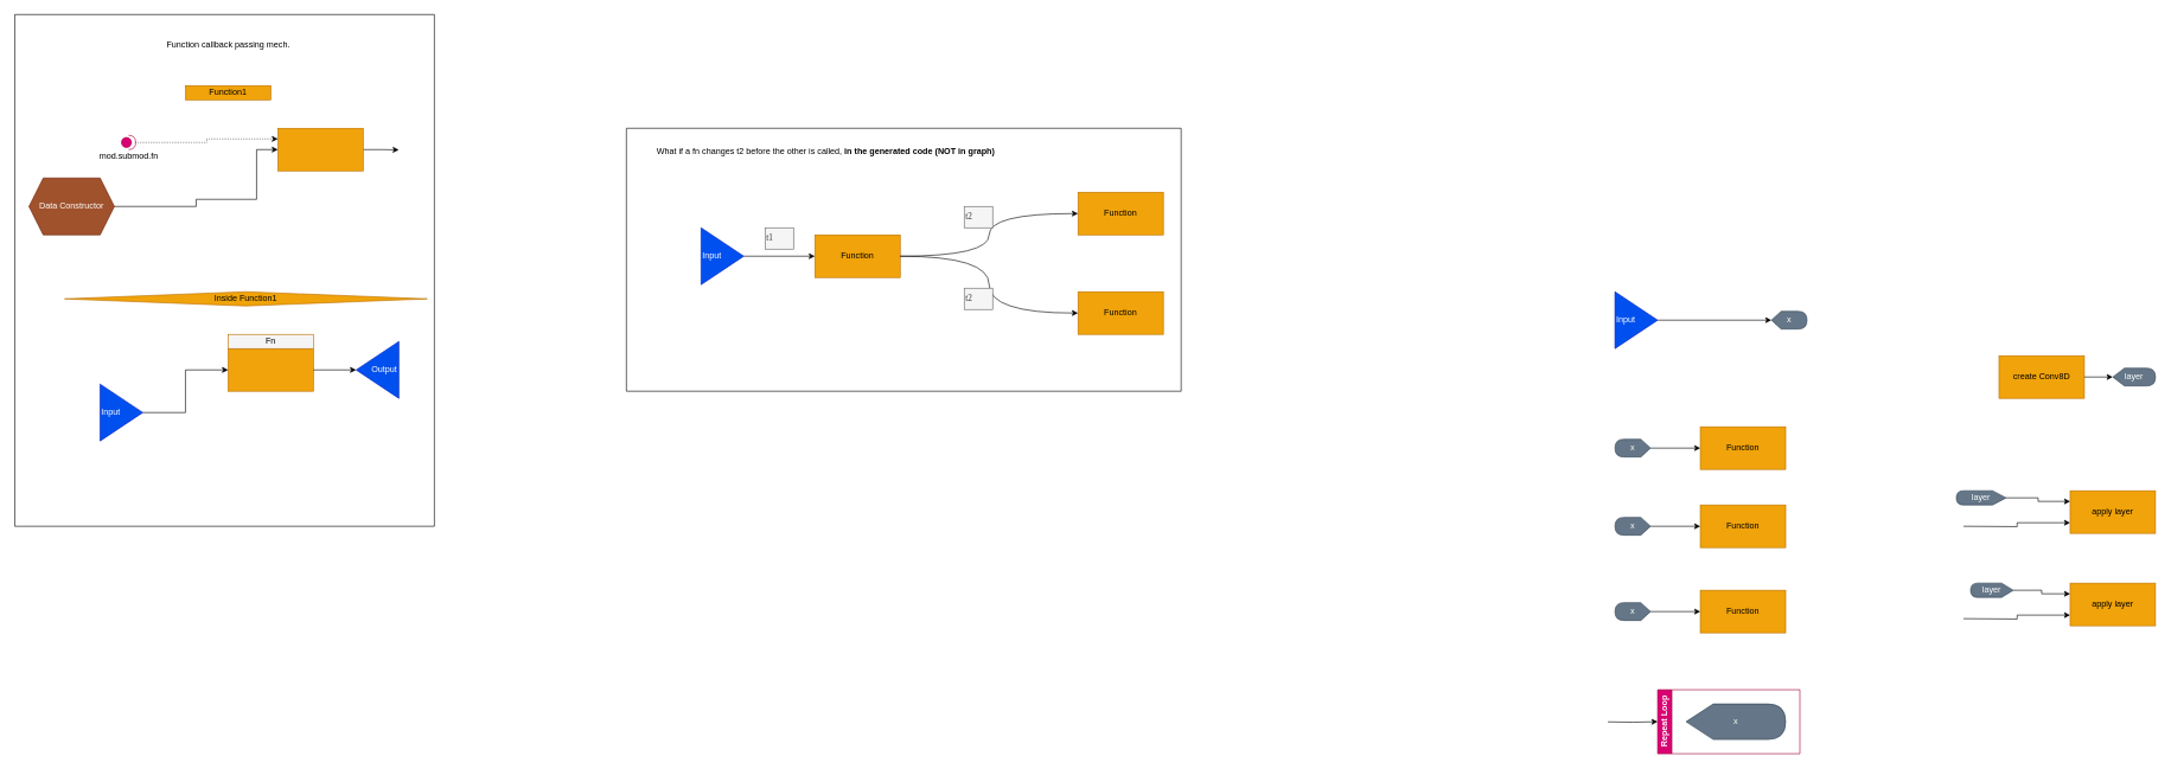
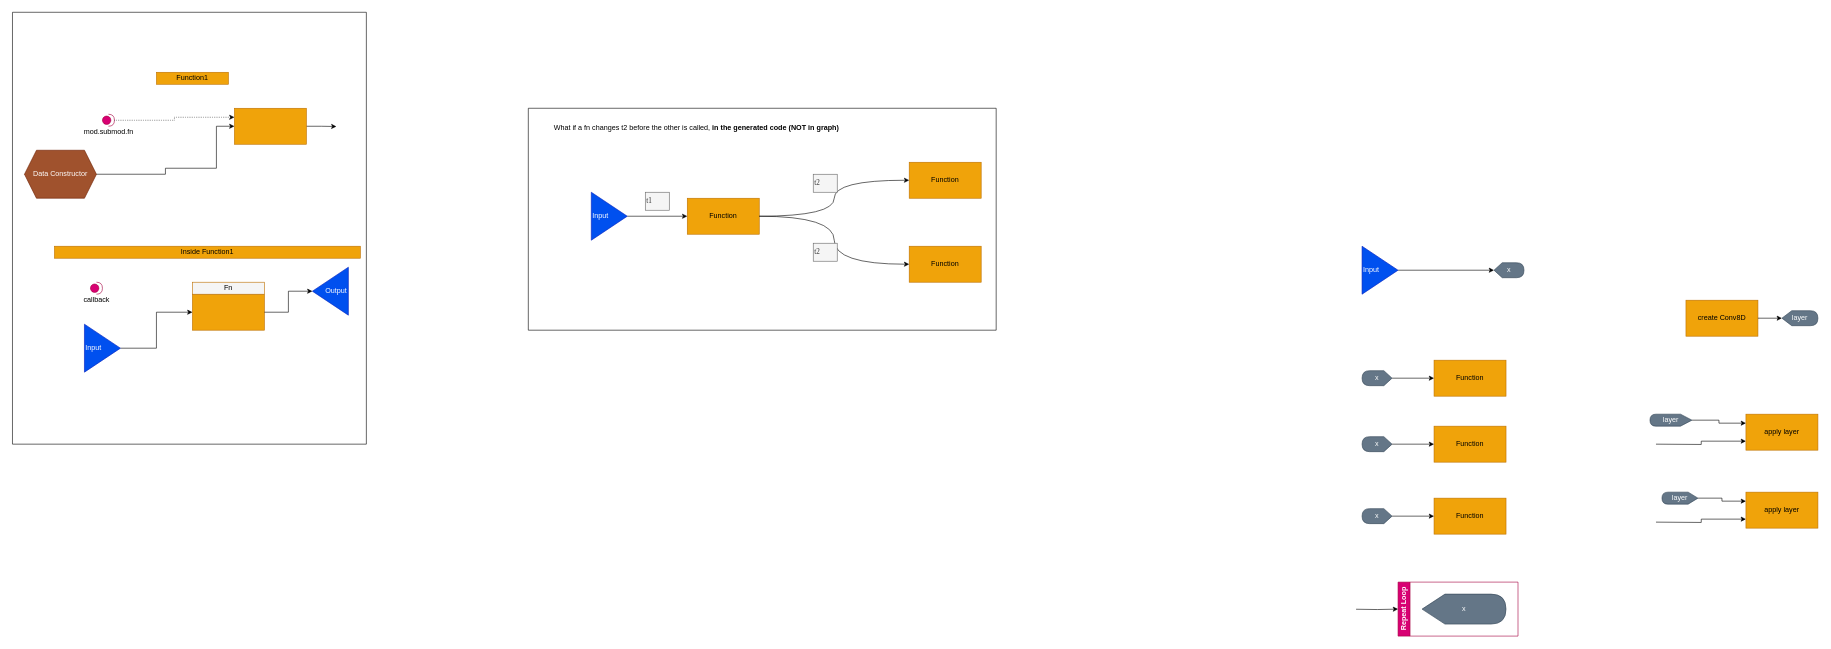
  <mxCell id="0" />
  <mxCell id="1" parent="0" />
  <mxCell id="2" value="" style="swimlane;startSize=0;" vertex="1" parent="1"><mxGeometry x="20" y="20" width="590" height="720" as="geometry"><mxRectangle x="-690" y="40" width="50" height="40" as="alternateBounds" /></mxGeometry></mxCell>
  <mxCell id="3" value="&lt;font color=&quot;#000000&quot;&gt;mod.submod.fn&lt;/font&gt;" style="shape=providedRequiredInterface;html=1;verticalLabelPosition=bottom;sketch=0;fillColor=#d80073;fontColor=#ffffff;strokeColor=#A50040;" vertex="1" parent="2"><mxGeometry x="150" y="170" width="20" height="20" as="geometry" /></mxCell>
  <mxCell id="4" style="edgeStyle=orthogonalEdgeStyle;rounded=0;orthogonalLoop=1;jettySize=auto;html=1;exitX=1;exitY=0.5;exitDx=0;exitDy=0;" edge="1" parent="2" source="5"><mxGeometry relative="1" as="geometry"><mxPoint x="540" y="190.429" as="targetPoint" /></mxGeometry></mxCell>
  <mxCell id="5" value="" style="rounded=0;whiteSpace=wrap;html=1;fillColor=#f0a30a;fontColor=#000000;strokeColor=#BD7000;" vertex="1" parent="2"><mxGeometry x="370" y="160" width="120" height="60" as="geometry" /></mxCell>
  <mxCell id="6" style="edgeStyle=orthogonalEdgeStyle;rounded=0;orthogonalLoop=1;jettySize=auto;html=1;exitX=1;exitY=0.5;exitDx=0;exitDy=0;exitPerimeter=0;entryX=0;entryY=0.25;entryDx=0;entryDy=0;dashed=1;dashPattern=1 2;" edge="1" parent="2" source="3" target="5"><mxGeometry relative="1" as="geometry" /></mxCell>
  <mxCell id="7" value="" style="rounded=0;whiteSpace=wrap;html=1;fillColor=#f0a30a;fontColor=#000000;strokeColor=#BD7000;" vertex="1" parent="2"><mxGeometry x="300" y="470" width="120" height="60" as="geometry" /></mxCell>
  <mxCell id="8" value="Fn" style="rounded=0;whiteSpace=wrap;html=1;fillColor=#f5f5f5;fontColor=#000000;strokeColor=#BD7000;" vertex="1" parent="2"><mxGeometry x="300" y="450" width="120" height="20" as="geometry" /></mxCell>
+ <mxCell id="9" value="&lt;font color=&quot;#000000&quot;&gt;callback&lt;/font&gt;" style="shape=providedRequiredInterface;html=1;verticalLabelPosition=bottom;sketch=0;fillColor=#d80073;fontColor=#ffffff;strokeColor=#A50040;" vertex="1" parent="2"><mxGeometry x="130" y="450" width="20" height="20" as="geometry" /></mxCell>
  <mxCell id="10" value="Function1" style="rounded=0;whiteSpace=wrap;html=1;fillColor=#f0a30a;fontColor=#000000;strokeColor=#BD7000;" vertex="1" parent="2"><mxGeometry x="240" y="100" width="120" height="20" as="geometry" /></mxCell>
  <mxCell id="11" style="edgeStyle=orthogonalEdgeStyle;rounded=0;orthogonalLoop=1;jettySize=auto;html=1;exitX=1;exitY=0.5;exitDx=0;exitDy=0;entryX=0;entryY=0.5;entryDx=0;entryDy=0;" edge="1" parent="2" source="12" target="5"><mxGeometry relative="1" as="geometry"><Array as="points"><mxPoint x="255" y="270" /><mxPoint x="255" y="260" /><mxPoint x="340" y="260" /><mxPoint x="340" y="190" /></Array></mxGeometry></mxCell>
  <mxCell id="12" value="Data Constructor" style="shape=hexagon;perimeter=hexagonPerimeter2;whiteSpace=wrap;html=1;fixedSize=1;fillColor=#a0522d;fontColor=#ffffff;strokeColor=#6D1F00;" vertex="1" parent="2"><mxGeometry x="20" y="230" width="120" height="80" as="geometry" /></mxCell>
- <mxCell id="13" value="Inside Function1" style="rhombus;whiteSpace=wrap;html=1;fillColor=#f0a30a;fontColor=#000000;strokeColor=#BD7000;" vertex="1" parent="2"><mxGeometry x="70" y="390" width="510" height="20" as="geometry" /></mxCell>
+ <mxCell id="13" value="Inside Function1" style="rounded=0;whiteSpace=wrap;html=1;fillColor=#f0a30a;fontColor=#000000;strokeColor=#BD7000;" vertex="1" parent="2"><mxGeometry x="70" y="390" width="510" height="20" as="geometry" /></mxCell>
  <mxCell id="14" style="edgeStyle=orthogonalEdgeStyle;rounded=0;orthogonalLoop=1;jettySize=auto;html=1;exitX=1;exitY=0.5;exitDx=0;exitDy=0;entryX=0;entryY=0.5;entryDx=0;entryDy=0;" edge="1" parent="2" source="15" target="7"><mxGeometry relative="1" as="geometry"><mxPoint x="190" y="560" as="sourcePoint" /></mxGeometry></mxCell>
  <mxCell id="15" value="Input" style="triangle;whiteSpace=wrap;html=1;align=left;fillColor=#0050ef;fontColor=#ffffff;strokeColor=#001DBC;" vertex="1" parent="2"><mxGeometry x="120" y="520" width="60" height="80" as="geometry" /></mxCell>
- <mxCell id="16" value="Output" style="triangle;whiteSpace=wrap;html=1;direction=west;align=right;fillColor=#0050ef;fontColor=#ffffff;strokeColor=#001DBC;" vertex="1" parent="2"><mxGeometry x="480" y="460" width="60" height="80" as="geometry" /></mxCell>
+ <mxCell id="16" value="Output" style="triangle;whiteSpace=wrap;html=1;direction=west;align=right;fillColor=#0050ef;fontColor=#ffffff;strokeColor=#001DBC;" vertex="1" parent="2"><mxGeometry x="500" y="425" width="60" height="80" as="geometry" /></mxCell>
  <mxCell id="17" style="edgeStyle=orthogonalEdgeStyle;rounded=0;orthogonalLoop=1;jettySize=auto;html=1;exitX=1;exitY=0.5;exitDx=0;exitDy=0;entryX=1;entryY=0.5;entryDx=0;entryDy=0;" edge="1" parent="2" source="7" target="16"><mxGeometry relative="1" as="geometry" /></mxCell>
- <mxCell id="18" value="Function callback passing mech." style="text;html=1;align=center;verticalAlign=middle;resizable=0;points=[];autosize=1;strokeColor=none;fillColor=none;" vertex="1" parent="2"><mxGeometry x="200" y="28" width="200" height="30" as="geometry" /></mxCell>
  <mxCell id="19" value="" style="swimlane;startSize=0;" vertex="1" parent="1"><mxGeometry x="880" y="180" width="780" height="370" as="geometry"><mxRectangle x="170" y="200" width="50" height="40" as="alternateBounds" /></mxGeometry></mxCell>
  <mxCell id="20" value="Function" style="rounded=0;whiteSpace=wrap;html=1;fillColor=#f0a30a;fontColor=#000000;strokeColor=#BD7000;" vertex="1" parent="19"><mxGeometry x="265" y="150" width="120" height="60" as="geometry" /></mxCell>
  <mxCell id="21" style="edgeStyle=orthogonalEdgeStyle;rounded=0;orthogonalLoop=1;jettySize=auto;html=1;exitX=1;exitY=0.5;exitDx=0;exitDy=0;" edge="1" parent="19" source="22" target="20"><mxGeometry relative="1" as="geometry" /></mxCell>
  <mxCell id="22" value="Input" style="triangle;whiteSpace=wrap;html=1;align=left;fillColor=#0050ef;fontColor=#ffffff;strokeColor=#001DBC;" vertex="1" parent="19"><mxGeometry x="105" y="140" width="60" height="80" as="geometry" /></mxCell>
  <mxCell id="23" value="Function" style="rounded=0;whiteSpace=wrap;html=1;fillColor=#f0a30a;fontColor=#000000;strokeColor=#BD7000;" vertex="1" parent="19"><mxGeometry x="635" y="90" width="120" height="60" as="geometry" /></mxCell>
  <mxCell id="24" style="edgeStyle=orthogonalEdgeStyle;rounded=0;orthogonalLoop=1;jettySize=auto;html=1;exitX=1;exitY=0.5;exitDx=0;exitDy=0;entryX=0;entryY=0.5;entryDx=0;entryDy=0;curved=1;" edge="1" parent="19" source="20" target="23"><mxGeometry relative="1" as="geometry" /></mxCell>
  <mxCell id="25" value="Function" style="rounded=0;whiteSpace=wrap;html=1;fillColor=#f0a30a;fontColor=#000000;strokeColor=#BD7000;" vertex="1" parent="19"><mxGeometry x="635" y="230" width="120" height="60" as="geometry" /></mxCell>
  <mxCell id="26" style="edgeStyle=orthogonalEdgeStyle;rounded=0;orthogonalLoop=1;jettySize=auto;html=1;exitX=1;exitY=0.5;exitDx=0;exitDy=0;entryX=0;entryY=0.5;entryDx=0;entryDy=0;curved=1;" edge="1" parent="19" source="20" target="25"><mxGeometry relative="1" as="geometry" /></mxCell>
  <mxCell id="27" value="t1" style="text;html=1;align=left;verticalAlign=top;whiteSpace=wrap;rounded=0;autosize=1;fontFamily=Lucida Console;fillColor=#f5f5f5;fontColor=#333333;strokeColor=#666666;" vertex="1" parent="19"><mxGeometry x="195" y="140" width="40" height="30" as="geometry" /></mxCell>
  <mxCell id="28" value="t2" style="text;html=1;align=left;verticalAlign=top;whiteSpace=wrap;rounded=0;autosize=1;fontFamily=Lucida Console;fillColor=#f5f5f5;fontColor=#333333;strokeColor=#666666;" vertex="1" parent="19"><mxGeometry x="475" y="110" width="40" height="30" as="geometry" /></mxCell>
  <mxCell id="29" value="t2" style="text;html=1;align=left;verticalAlign=top;whiteSpace=wrap;rounded=0;autosize=1;fontFamily=Lucida Console;fillColor=#f5f5f5;fontColor=#333333;strokeColor=#666666;" vertex="1" parent="19"><mxGeometry x="475" y="225" width="40" height="30" as="geometry" /></mxCell>
  <mxCell id="30" value="What if a fn changes t2 before the other is called, &lt;b&gt;in the generated code (NOT in graph)&lt;/b&gt;" style="text;html=1;align=center;verticalAlign=middle;resizable=0;points=[];autosize=1;strokeColor=none;fillColor=none;" vertex="1" parent="19"><mxGeometry x="30" y="18" width="500" height="30" as="geometry" /></mxCell>
  <mxCell id="31" value="x" style="shape=display;whiteSpace=wrap;html=1;fillColor=#647687;strokeColor=#314354;fontColor=#ffffff;size=0.273;" vertex="1" parent="1"><mxGeometry x="2490" y="437.5" width="50" height="25" as="geometry" /></mxCell>
  <mxCell id="32" value="Input" style="triangle;whiteSpace=wrap;html=1;align=left;fillColor=#0050ef;fontColor=#ffffff;strokeColor=#001DBC;" vertex="1" parent="1"><mxGeometry x="2270" y="410" width="60" height="80" as="geometry" /></mxCell>
  <mxCell id="33" style="edgeStyle=orthogonalEdgeStyle;rounded=0;orthogonalLoop=1;jettySize=auto;html=1;exitX=1;exitY=0.5;exitDx=0;exitDy=0;entryX=0;entryY=0.5;entryDx=0;entryDy=0;entryPerimeter=0;" edge="1" parent="1" source="32" target="31"><mxGeometry relative="1" as="geometry" /></mxCell>
  <mxCell id="34" value="Function" style="rounded=0;whiteSpace=wrap;html=1;fillColor=#f0a30a;fontColor=#000000;strokeColor=#BD7000;" vertex="1" parent="1"><mxGeometry x="2390" y="600" width="120" height="60" as="geometry" /></mxCell>
  <mxCell id="35" value="Function" style="rounded=0;whiteSpace=wrap;html=1;fillColor=#f0a30a;fontColor=#000000;strokeColor=#BD7000;" vertex="1" parent="1"><mxGeometry x="2390" y="710" width="120" height="60" as="geometry" /></mxCell>
  <mxCell id="36" value="Function" style="rounded=0;whiteSpace=wrap;html=1;fillColor=#f0a30a;fontColor=#000000;strokeColor=#BD7000;" vertex="1" parent="1"><mxGeometry x="2390" y="830" width="120" height="60" as="geometry" /></mxCell>
  <mxCell id="37" style="edgeStyle=orthogonalEdgeStyle;rounded=0;orthogonalLoop=1;jettySize=auto;html=1;exitX=0;exitY=0.5;exitDx=0;exitDy=0;exitPerimeter=0;entryX=0;entryY=0.5;entryDx=0;entryDy=0;" edge="1" parent="1" source="38" target="34"><mxGeometry relative="1" as="geometry" /></mxCell>
  <mxCell id="38" value="x" style="shape=display;whiteSpace=wrap;html=1;fillColor=#647687;strokeColor=#314354;fontColor=#ffffff;size=0.273;direction=west;" vertex="1" parent="1"><mxGeometry x="2270" y="617.5" width="50" height="25" as="geometry" /></mxCell>
  <mxCell id="39" style="edgeStyle=orthogonalEdgeStyle;rounded=0;orthogonalLoop=1;jettySize=auto;html=1;exitX=0;exitY=0.5;exitDx=0;exitDy=0;exitPerimeter=0;" edge="1" parent="1" source="40" target="35"><mxGeometry relative="1" as="geometry" /></mxCell>
  <mxCell id="40" value="x" style="shape=display;whiteSpace=wrap;html=1;fillColor=#647687;strokeColor=#314354;fontColor=#ffffff;size=0.273;direction=west;" vertex="1" parent="1"><mxGeometry x="2270" y="727.5" width="50" height="25" as="geometry" /></mxCell>
  <mxCell id="41" style="edgeStyle=orthogonalEdgeStyle;rounded=0;orthogonalLoop=1;jettySize=auto;html=1;exitX=0;exitY=0.5;exitDx=0;exitDy=0;exitPerimeter=0;entryX=0;entryY=0.5;entryDx=0;entryDy=0;" edge="1" parent="1" source="42" target="36"><mxGeometry relative="1" as="geometry" /></mxCell>
  <mxCell id="42" value="x" style="shape=display;whiteSpace=wrap;html=1;fillColor=#647687;strokeColor=#314354;fontColor=#ffffff;size=0.273;direction=west;" vertex="1" parent="1"><mxGeometry x="2270" y="847.5" width="50" height="25" as="geometry" /></mxCell>
  <mxCell id="43" value="create Conv8D" style="rounded=0;whiteSpace=wrap;html=1;fillColor=#f0a30a;fontColor=#000000;strokeColor=#BD7000;" vertex="1" parent="1"><mxGeometry x="2810" y="500" width="120" height="60" as="geometry" /></mxCell>
  <mxCell id="44" value="layer" style="shape=display;whiteSpace=wrap;html=1;fillColor=#647687;strokeColor=#314354;fontColor=#ffffff;size=0.273;" vertex="1" parent="1"><mxGeometry x="2970" y="517.5" width="60" height="25" as="geometry" /></mxCell>
  <mxCell id="45" style="edgeStyle=orthogonalEdgeStyle;rounded=0;orthogonalLoop=1;jettySize=auto;html=1;exitX=1;exitY=0.5;exitDx=0;exitDy=0;entryX=0;entryY=0.5;entryDx=0;entryDy=0;entryPerimeter=0;" edge="1" parent="1" source="43" target="44"><mxGeometry relative="1" as="geometry" /></mxCell>
  <mxCell id="46" style="edgeStyle=orthogonalEdgeStyle;rounded=0;orthogonalLoop=1;jettySize=auto;html=1;exitX=0;exitY=0.75;exitDx=0;exitDy=0;entryX=0;entryY=0.75;entryDx=0;entryDy=0;" edge="1" parent="1" target="47"><mxGeometry relative="1" as="geometry"><mxPoint x="2760" y="740" as="sourcePoint" /></mxGeometry></mxCell>
  <mxCell id="47" value="apply layer" style="rounded=0;whiteSpace=wrap;html=1;fillColor=#f0a30a;fontColor=#000000;strokeColor=#BD7000;" vertex="1" parent="1"><mxGeometry x="2910" y="690" width="120" height="60" as="geometry" /></mxCell>
  <mxCell id="48" style="edgeStyle=orthogonalEdgeStyle;rounded=0;orthogonalLoop=1;jettySize=auto;html=1;exitX=0;exitY=0.5;exitDx=0;exitDy=0;exitPerimeter=0;entryX=0;entryY=0.25;entryDx=0;entryDy=0;" edge="1" parent="1" source="49" target="47"><mxGeometry relative="1" as="geometry" /></mxCell>
  <mxCell id="49" value="layer" style="shape=display;whiteSpace=wrap;html=1;fillColor=#647687;strokeColor=#314354;fontColor=#ffffff;size=0.273;direction=west;" vertex="1" parent="1"><mxGeometry x="2750" y="690" width="70" height="20" as="geometry" /></mxCell>
  <mxCell id="50" style="edgeStyle=orthogonalEdgeStyle;rounded=0;orthogonalLoop=1;jettySize=auto;html=1;exitX=0;exitY=0.75;exitDx=0;exitDy=0;entryX=0;entryY=0.75;entryDx=0;entryDy=0;" edge="1" target="51" parent="1"><mxGeometry relative="1" as="geometry"><mxPoint x="2760" y="870" as="sourcePoint" /></mxGeometry></mxCell>
  <mxCell id="51" value="apply layer" style="rounded=0;whiteSpace=wrap;html=1;fillColor=#f0a30a;fontColor=#000000;strokeColor=#BD7000;" vertex="1" parent="1"><mxGeometry x="2910" y="820" width="120" height="60" as="geometry" /></mxCell>
  <mxCell id="52" style="edgeStyle=orthogonalEdgeStyle;rounded=0;orthogonalLoop=1;jettySize=auto;html=1;exitX=0;exitY=0.5;exitDx=0;exitDy=0;exitPerimeter=0;entryX=0;entryY=0.25;entryDx=0;entryDy=0;" edge="1" parent="1" source="53" target="51"><mxGeometry relative="1" as="geometry" /></mxCell>
  <mxCell id="53" value="layer" style="shape=display;whiteSpace=wrap;html=1;fillColor=#647687;strokeColor=#314354;fontColor=#ffffff;size=0.273;direction=west;" vertex="1" parent="1"><mxGeometry x="2770" y="820" width="60" height="20" as="geometry" /></mxCell>
  <mxCell id="54" style="edgeStyle=orthogonalEdgeStyle;rounded=0;orthogonalLoop=1;jettySize=auto;html=1;exitX=0;exitY=0.5;exitDx=0;exitDy=0;entryX=0;entryY=0.5;entryDx=0;entryDy=0;" edge="1" parent="1" target="55"><mxGeometry relative="1" as="geometry"><mxPoint x="2260" y="1015.212" as="sourcePoint" /></mxGeometry></mxCell>
  <mxCell id="55" value="Repeat Loop" style="swimlane;html=1;startSize=20;horizontal=0;childLayout=flowLayout;flowOrientation=west;resizable=1;interRankCellSpacing=50;containerType=tree;fontSize=12;container=1;autosize=0;fillColor=#d80073;fontColor=#ffffff;strokeColor=#A50040;" vertex="1" parent="1"><mxGeometry x="2330" y="970" width="200" height="90" as="geometry"><mxRectangle x="870" y="880" width="40" height="100" as="alternateBounds" /></mxGeometry></mxCell>
  <mxCell id="56" value="x" style="shape=display;whiteSpace=wrap;html=1;fillColor=#647687;strokeColor=#314354;fontColor=#ffffff;size=0.273;" vertex="1" parent="55"><mxGeometry x="40" y="20" width="140" height="50" as="geometry" /></mxCell>
